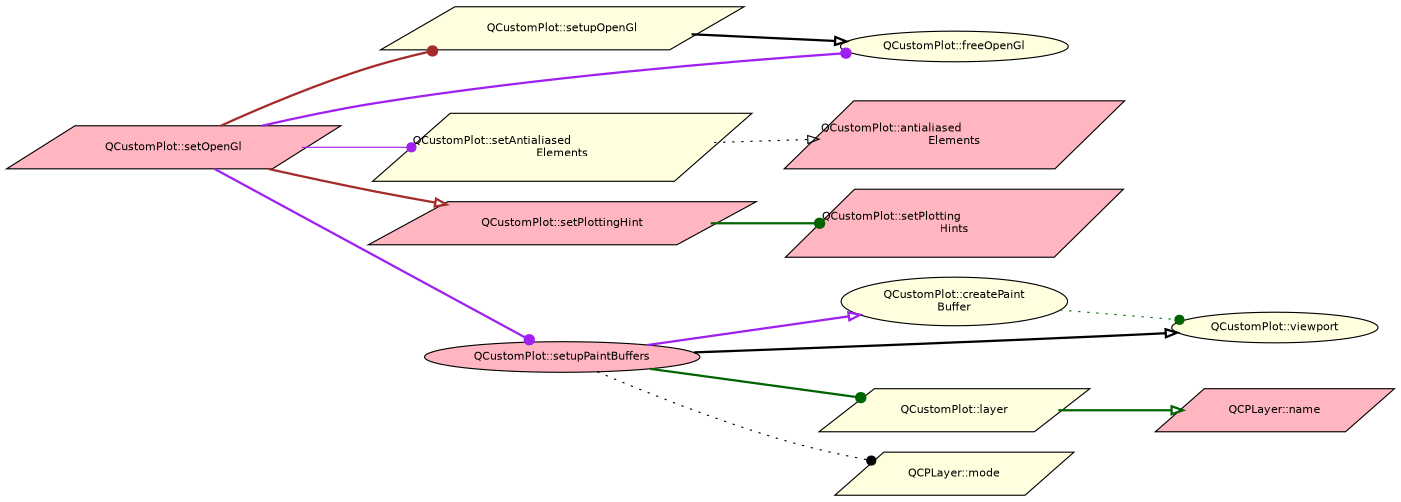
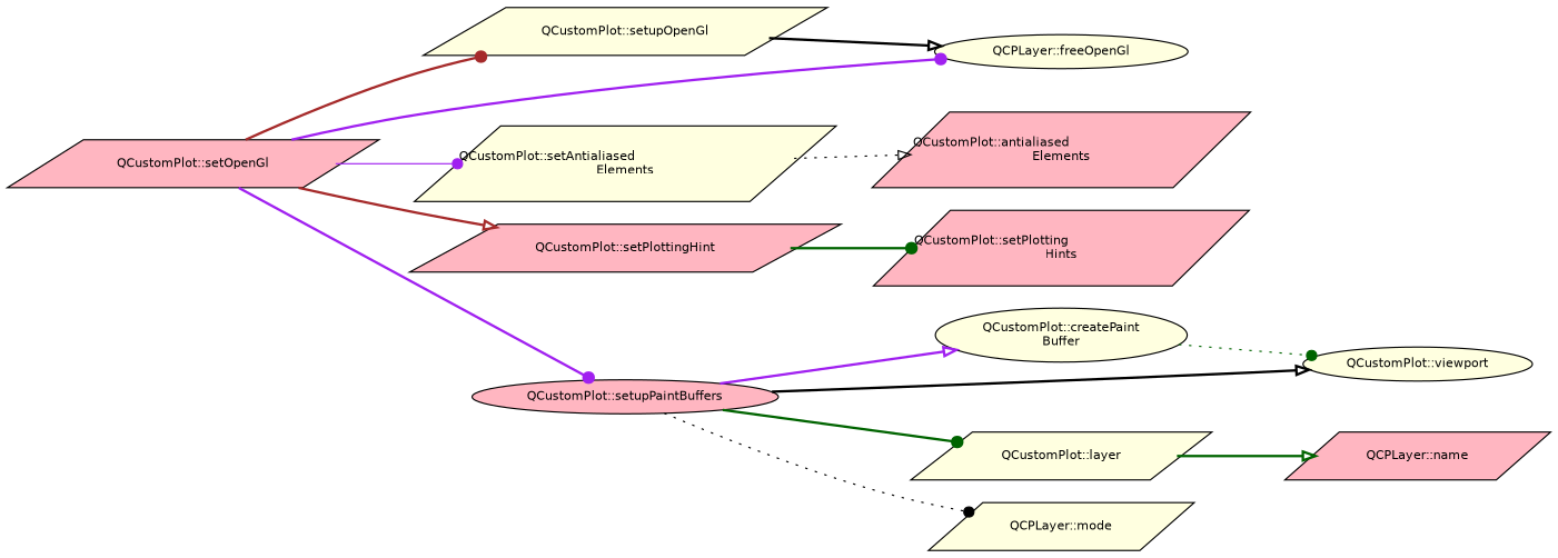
  digraph {
    rankdir=LR
    node [color=black fillcolor=lightyellow fontname=Helvetica fontsize=10 shape=parallelogram style=filled]
    edge [arrowhead=dot color=purple fontname=Helvetica fontsize=10 labelfontname=Helvetica labelfontsize=10 style=bold]
    n1 [fillcolor=lightpink fontcolor=black height=0.2 label="QCustomPlot::setOpenGl" width=0.4]
    n2 [height=0.2 label="QCustomPlot::setupOpenGl" width=0.4]
-   n3 [height=0.2 label="QCustomPlot::freeOpenGl" shape=ellipse width=0.4]
+   n3 [height=0.2 label="QCPLayer::freeOpenGl" shape=ellipse width=0.4]
    n4 [height=0.2 label="QCustomPlot::setAntialiased\lElements" width=0.4]
    n5 [fillcolor=lightpink height=0.2 label="QCustomPlot::setPlottingHint" width=0.4]
    n6 [fillcolor=lightpink height=0.2 label="QCustomPlot::setupPaintBuffers" shape=ellipse width=0.4]
    n7 [fillcolor=lightpink height=0.2 label="QCustomPlot::antialiased\lElements" width=0.4]
    n8 [fillcolor=lightpink height=0.2 label="QCustomPlot::setPlotting\lHints" width=0.4]
    n9 [height=0.2 label="QCustomPlot::createPaint\lBuffer" shape=ellipse width=0.4]
    n10 [height=0.2 label="QCustomPlot::viewport" shape=ellipse width=0.4]
    n11 [height=0.2 label="QCustomPlot::layer" width=0.4]
    n12 [height=0.2 label="QCPLayer::mode" width=0.4]
    n13 [fillcolor=lightpink height=0.2 label="QCPLayer::name" width=0.4]
    n1 -> n2 [color=brown]
    n1 -> n3
    n1 -> n4 [style=solid]
    n1 -> n5 [arrowhead=onormal color=brown]
    n1 -> n6
    n2 -> n3 [arrowhead=onormal color=black]
    n4 -> n7 [arrowhead=onormal color=black style=dotted]
    n5 -> n8 [color=darkgreen]
    n6 -> n9 [arrowhead=onormal]
    n6 -> n10 [arrowhead=onormal color=black]
    n6 -> n11 [color=darkgreen]
    n6 -> n12 [color=black style=dotted]
    n9 -> n10 [color=darkgreen style=dotted]
    n11 -> n13 [arrowhead=onormal color=darkgreen]
  }
